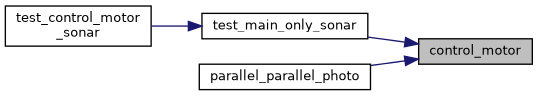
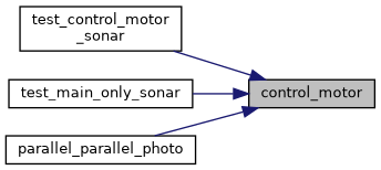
  digraph {
    rankdir=RL
    node [color=black fillcolor=white fontname=Helvetica fontsize=10 shape=record style=filled]
    edge [color=midnightblue dir=back fontname=Helvetica fontsize=10 labelfontname=Helvetica labelfontsize=10 style=solid]
    n1 [fillcolor=grey75 fontcolor=black height=0.2 label=control_motor width=0.4]
    n2 [height=0.2 label="test_control_motor\l_sonar" width=0.4]
    n3 [height=0.2 label=test_main_only_sonar width=0.4]
    n4 [height=0.2 label=parallel_parallel_photo width=0.4]
-   n3 -> n2
+   n1 -> n2
    n1 -> n3
    n1 -> n4
  }
